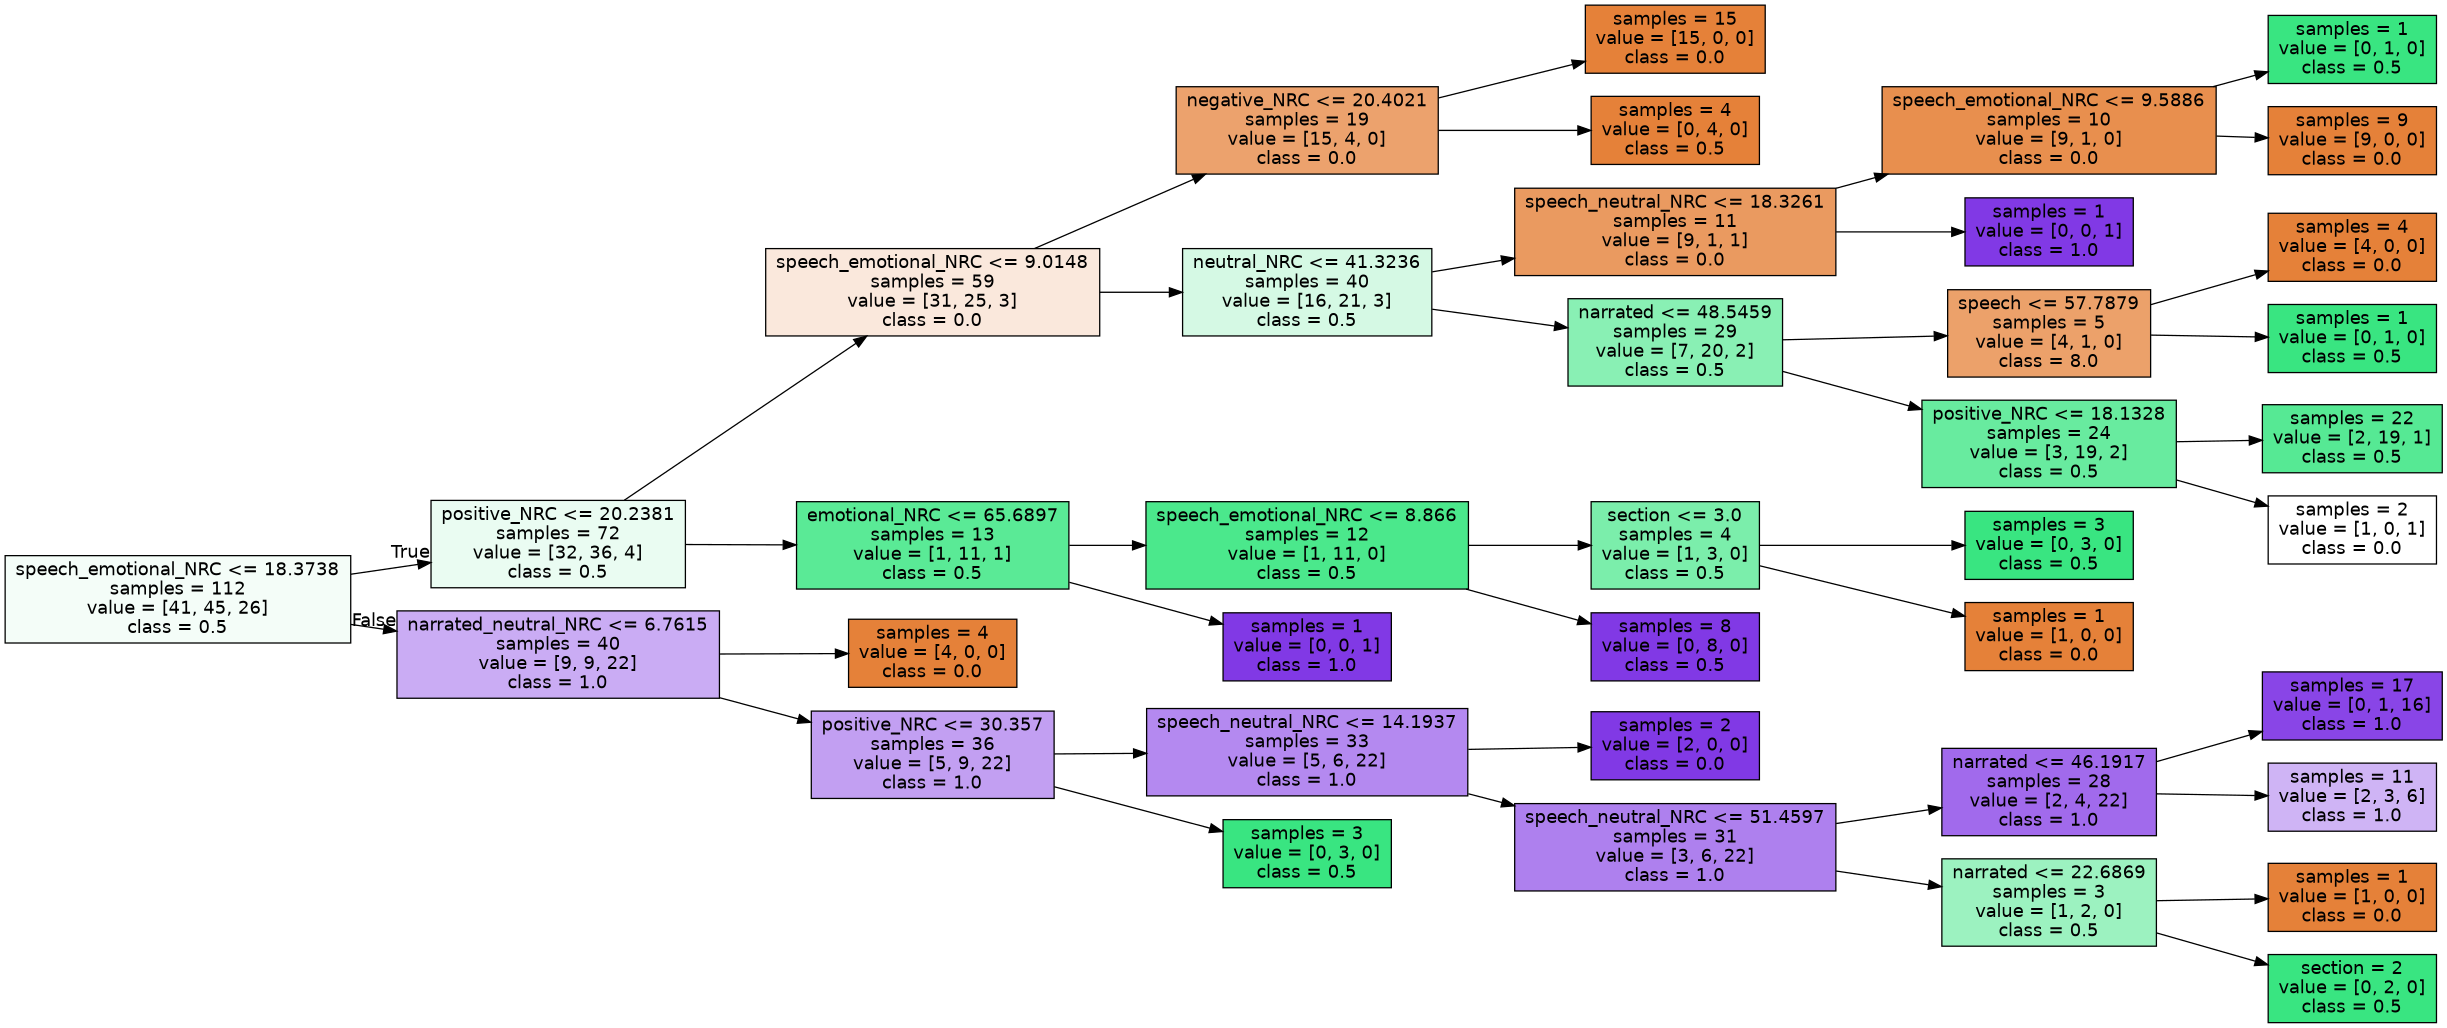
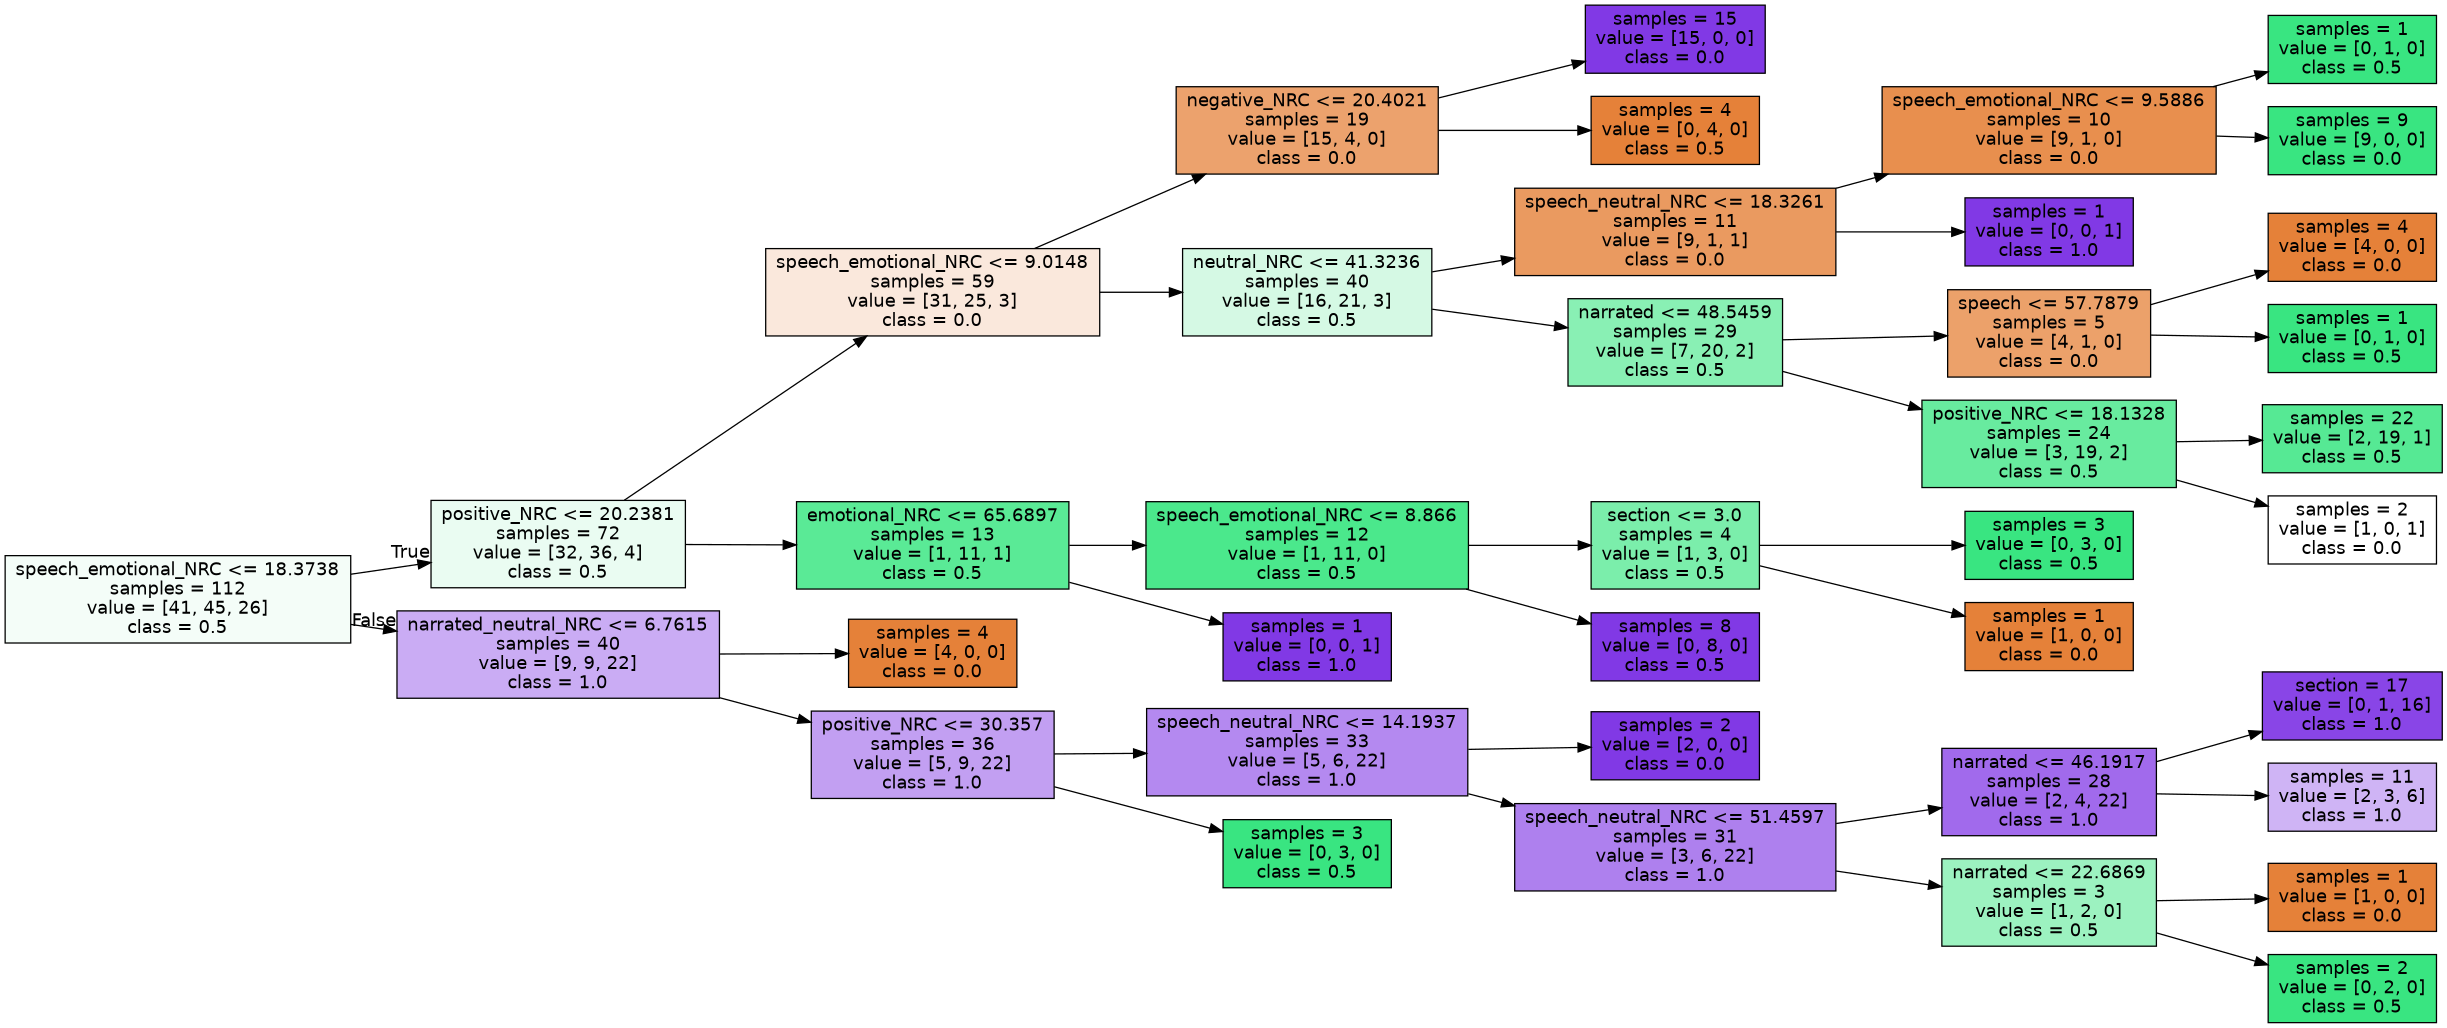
  digraph {
    fontname="DejaVu Sans"
    rankdir=LR
    node [color=black fillcolor="#e58139ff" fontname="DejaVu Sans" shape=box style=filled]
    edge [fontname="DejaVu Sans"]
    n1 [fillcolor="#39e5810e" label="speech_emotional_NRC <= 18.3738\nsamples = 112\nvalue = [41, 45, 26]\nclass = 0.5"]
    n2 [fillcolor="#39e5811a" label="positive_NRC <= 20.2381\nsamples = 72\nvalue = [32, 36, 4]\nclass = 0.5"]
    n3 [fillcolor="#8139e56b" label="narrated_neutral_NRC <= 6.7615\nsamples = 40\nvalue = [9, 9, 22]\nclass = 1.0"]
    n4 [fillcolor="#e581392d" label="speech_emotional_NRC <= 9.0148\nsamples = 59\nvalue = [31, 25, 3]\nclass = 0.0"]
    n5 [fillcolor="#39e581d4" label="emotional_NRC <= 65.6897\nsamples = 13\nvalue = [1, 11, 1]\nclass = 0.5"]
    n6 [label="samples = 4\nvalue = [4, 0, 0]\nclass = 0.0"]
    n7 [fillcolor="#8139e57b" label="positive_NRC <= 30.357\nsamples = 36\nvalue = [5, 9, 22]\nclass = 1.0"]
    n8 [fillcolor="#e58139bb" label="negative_NRC <= 20.4021\nsamples = 19\nvalue = [15, 4, 0]\nclass = 0.0"]
    n9 [fillcolor="#39e58135" label="neutral_NRC <= 41.3236\nsamples = 40\nvalue = [16, 21, 3]\nclass = 0.5"]
    n10 [fillcolor="#39e581e8" label="speech_emotional_NRC <= 8.866\nsamples = 12\nvalue = [1, 11, 0]\nclass = 0.5"]
    n11 [fillcolor="#8139e5ff" label="samples = 1\nvalue = [0, 0, 1]\nclass = 1.0"]
-   n12 [label="samples = 15\nvalue = [15, 0, 0]\nclass = 0.0"]
+   n12 [fillcolor="#8139e5ff" label="samples = 15\nvalue = [15, 0, 0]\nclass = 0.0"]
    n13 [label="samples = 4\nvalue = [0, 4, 0]\nclass = 0.5"]
    n14 [fillcolor="#e58139cc" label="speech_neutral_NRC <= 18.3261\nsamples = 11\nvalue = [9, 1, 1]\nclass = 0.0"]
    n15 [fillcolor="#39e58197" label="narrated <= 48.5459\nsamples = 29\nvalue = [7, 20, 2]\nclass = 0.5"]
    n16 [fillcolor="#e58139e3" label="speech_emotional_NRC <= 9.5886\nsamples = 10\nvalue = [9, 1, 0]\nclass = 0.0"]
    n17 [fillcolor="#8139e5ff" label="samples = 1\nvalue = [0, 0, 1]\nclass = 1.0"]
-   n18 [fillcolor="#e58139bf" label="speech <= 57.7879\nsamples = 5\nvalue = [4, 1, 0]\nclass = 8.0"]
+   n18 [fillcolor="#e58139bf" label="speech <= 57.7879\nsamples = 5\nvalue = [4, 1, 0]\nclass = 0.0"]
    n19 [fillcolor="#39e581c2" label="positive_NRC <= 18.1328\nsamples = 24\nvalue = [3, 19, 2]\nclass = 0.5"]
    n20 [fillcolor="#39e581ff" label="samples = 1\nvalue = [0, 1, 0]\nclass = 0.5"]
-   n21 [label="samples = 9\nvalue = [9, 0, 0]\nclass = 0.0"]
+   n21 [fillcolor="#39e581ff" label="samples = 9\nvalue = [9, 0, 0]\nclass = 0.0"]
    n22 [label="samples = 4\nvalue = [4, 0, 0]\nclass = 0.0"]
    n23 [fillcolor="#39e581ff" label="samples = 1\nvalue = [0, 1, 0]\nclass = 0.5"]
    n24 [fillcolor="#39e581d9" label="samples = 22\nvalue = [2, 19, 1]\nclass = 0.5"]
    n25 [fillcolor="#e5813900" label="samples = 2\nvalue = [1, 0, 1]\nclass = 0.0"]
    n26 [fillcolor="#39e581aa" label="section <= 3.0\nsamples = 4\nvalue = [1, 3, 0]\nclass = 0.5"]
    n27 [fillcolor="#8139e5ff" label="samples = 8\nvalue = [0, 8, 0]\nclass = 0.5"]
    n28 [fillcolor="#39e581ff" label="samples = 3\nvalue = [0, 3, 0]\nclass = 0.5"]
    n29 [label="samples = 1\nvalue = [1, 0, 0]\nclass = 0.0"]
    n30 [fillcolor="#8139e597" label="speech_neutral_NRC <= 14.1937\nsamples = 33\nvalue = [5, 6, 22]\nclass = 1.0"]
    n31 [fillcolor="#39e581ff" label="samples = 3\nvalue = [0, 3, 0]\nclass = 0.5"]
    n32 [fillcolor="#8139e5ff" label="samples = 2\nvalue = [2, 0, 0]\nclass = 0.0"]
    n33 [fillcolor="#8139e5a3" label="speech_neutral_NRC <= 51.4597\nsamples = 31\nvalue = [3, 6, 22]\nclass = 1.0"]
    n34 [fillcolor="#8139e5bf" label="narrated <= 46.1917\nsamples = 28\nvalue = [2, 4, 22]\nclass = 1.0"]
    n35 [fillcolor="#39e5817f" label="narrated <= 22.6869\nsamples = 3\nvalue = [1, 2, 0]\nclass = 0.5"]
-   n36 [fillcolor="#8139e5ef" label="samples = 17\nvalue = [0, 1, 16]\nclass = 1.0"]
+   n36 [fillcolor="#8139e5ef" label="section = 17\nvalue = [0, 1, 16]\nclass = 1.0"]
    n37 [fillcolor="#8139e560" label="samples = 11\nvalue = [2, 3, 6]\nclass = 1.0"]
    n38 [label="samples = 1\nvalue = [1, 0, 0]\nclass = 0.0"]
-   n39 [fillcolor="#39e581ff" label="section = 2\nvalue = [0, 2, 0]\nclass = 0.5"]
+   n39 [fillcolor="#39e581ff" label="samples = 2\nvalue = [0, 2, 0]\nclass = 0.5"]
    n1 -> n2 [headlabel=True labelangle=45 labeldistance=2.5]
    n1 -> n3 [headlabel=False labelangle=-45 labeldistance=2.5]
    n2 -> n4
    n2 -> n5
    n3 -> n6
    n3 -> n7
    n4 -> n8
    n4 -> n9
    n5 -> n10
    n5 -> n11
    n7 -> n30
    n7 -> n31
    n8 -> n12
    n8 -> n13
    n9 -> n14
    n9 -> n15
    n10 -> n26
    n10 -> n27
    n14 -> n16
    n14 -> n17
    n15 -> n18
    n15 -> n19
    n16 -> n20
    n16 -> n21
    n18 -> n22
    n18 -> n23
    n19 -> n24
    n19 -> n25
    n26 -> n28
    n26 -> n29
    n30 -> n32
    n30 -> n33
    n33 -> n34
    n33 -> n35
    n34 -> n36
    n34 -> n37
    n35 -> n38
    n35 -> n39
  }
